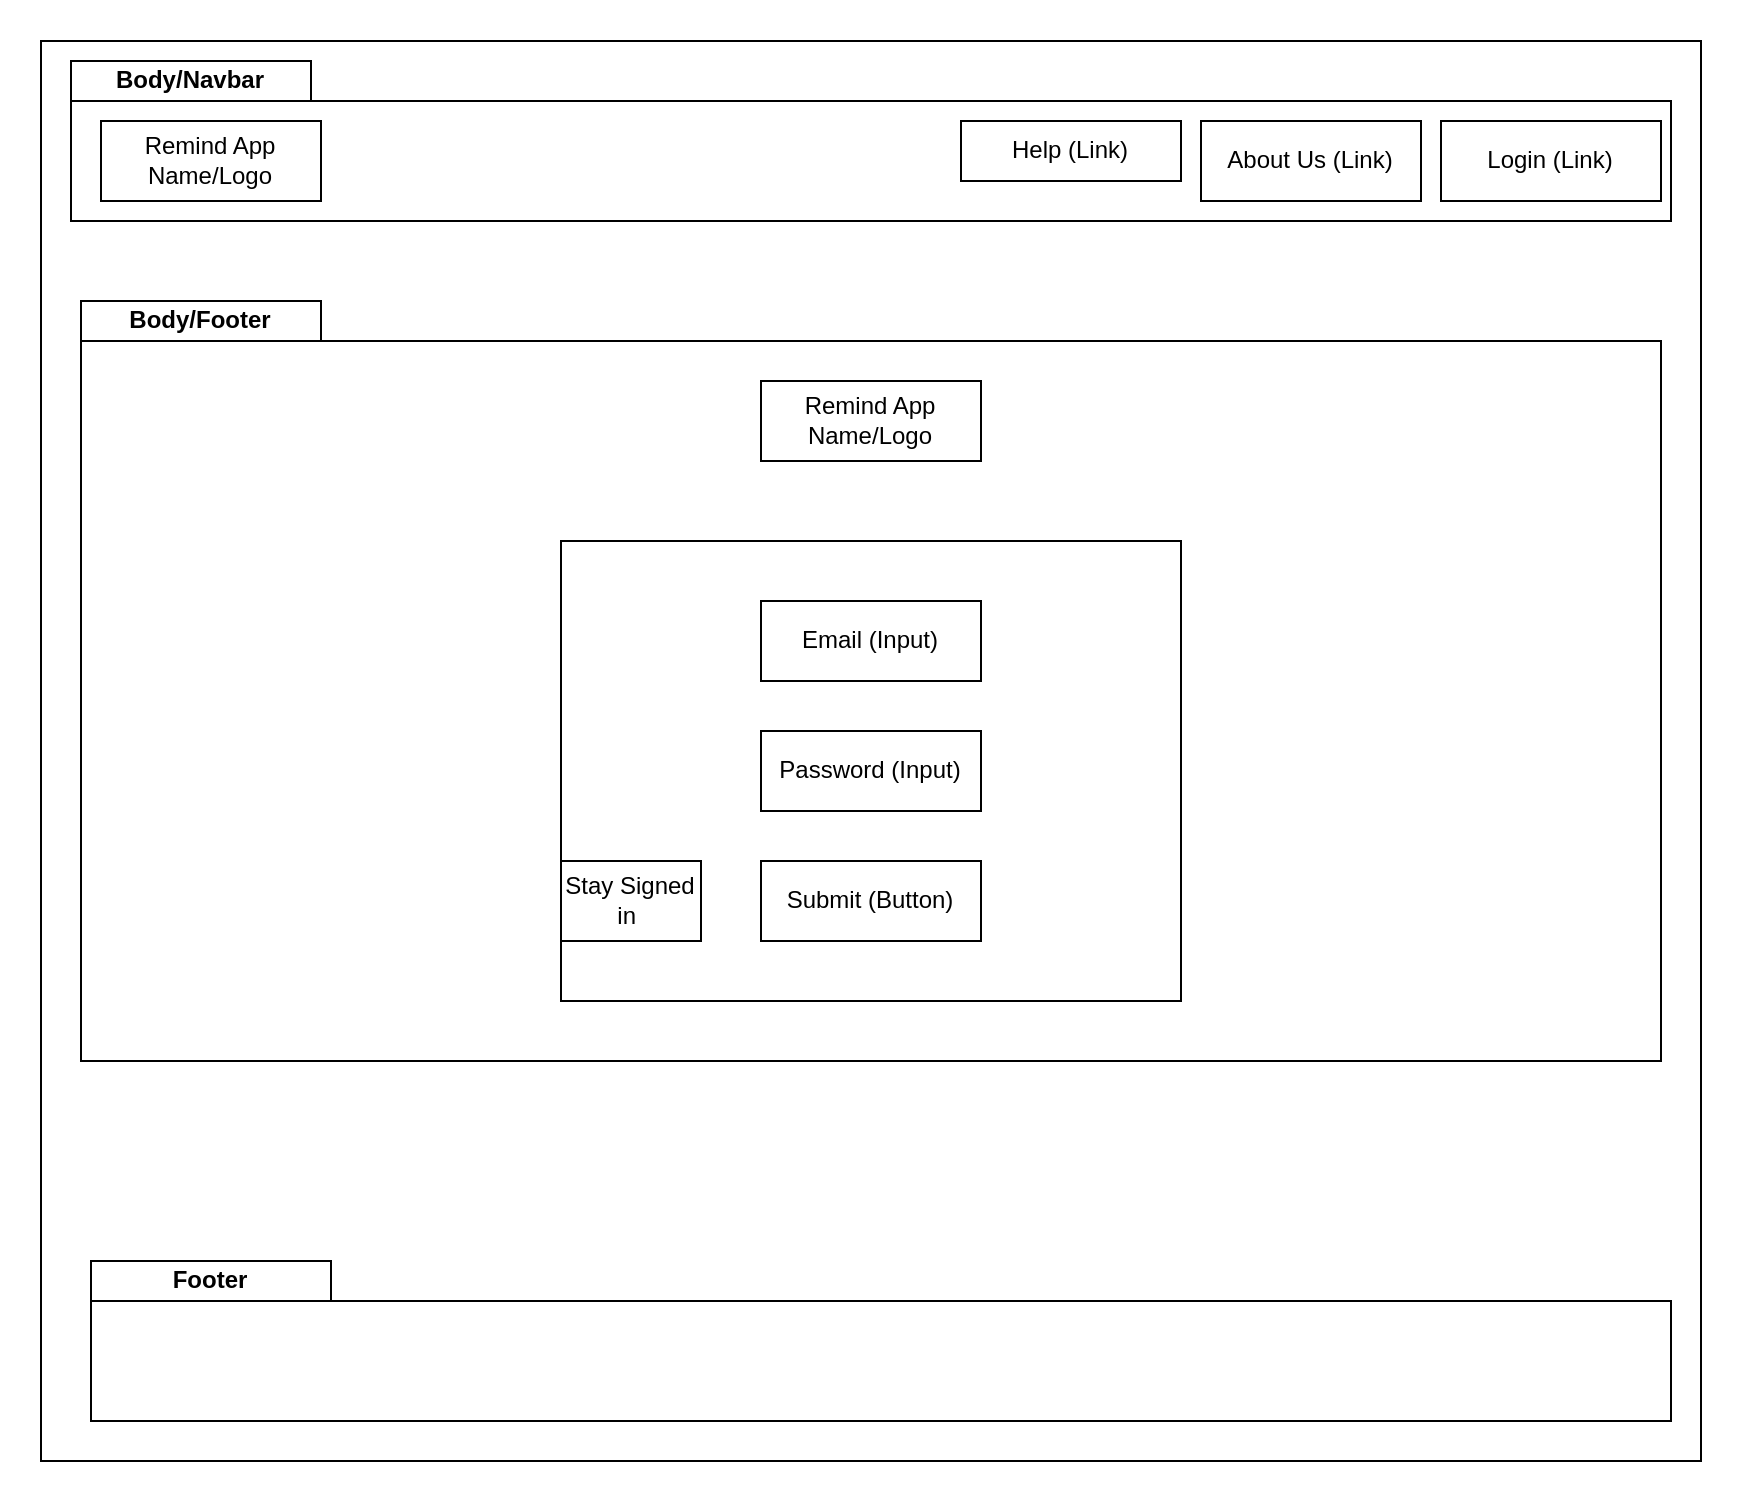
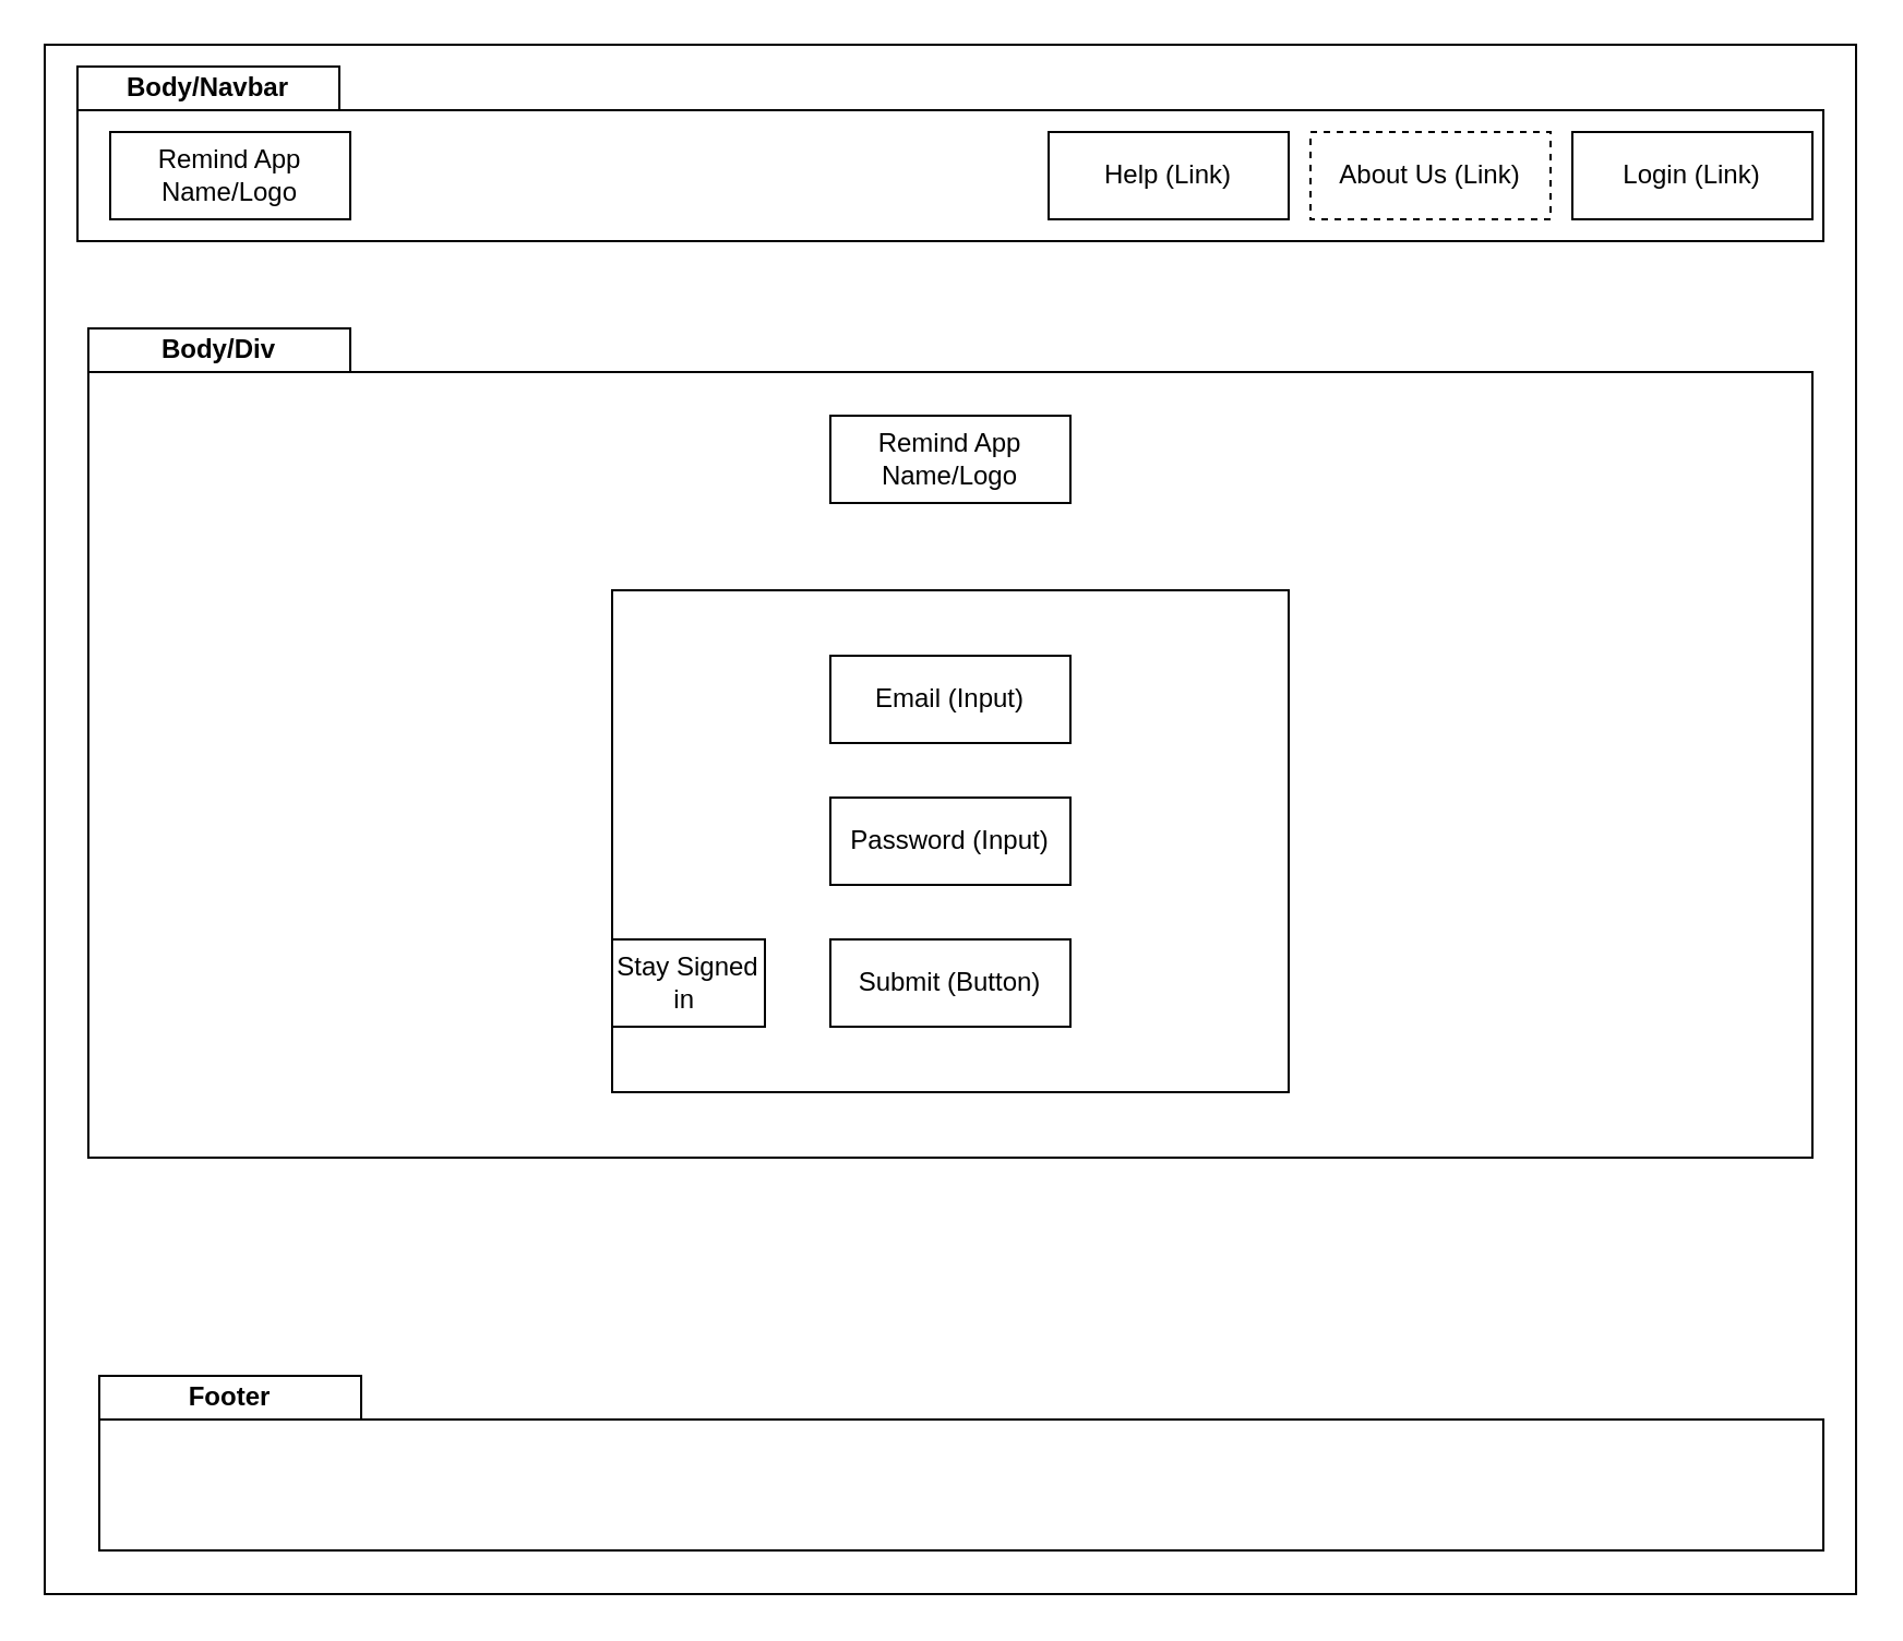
  <mxCell id="0" />
  <mxCell id="1" parent="0" />
  <mxCell id="2" value="" style="rounded=0;whiteSpace=wrap;html=1;" vertex="1" parent="1"><mxGeometry x="20" y="20" width="830" height="710" as="geometry" /></mxCell>
  <mxCell id="3" value="" style="rounded=0;whiteSpace=wrap;html=1;" vertex="1" parent="1"><mxGeometry x="35" y="50" width="800" height="60" as="geometry" /></mxCell>
  <mxCell id="4" value="" style="rounded=0;whiteSpace=wrap;html=1;" vertex="1" parent="1"><mxGeometry x="40" y="170" width="790" height="360" as="geometry" /></mxCell>
  <mxCell id="5" value="&lt;b&gt;Body/Navbar&lt;/b&gt;" style="rounded=0;whiteSpace=wrap;html=1;" vertex="1" parent="1"><mxGeometry x="35" y="30" width="120" height="20" as="geometry" /></mxCell>
- <mxCell id="6" value="&lt;b&gt;Body/Footer&lt;/b&gt;" style="rounded=0;whiteSpace=wrap;html=1;" vertex="1" parent="1"><mxGeometry x="40" y="150" width="120" height="20" as="geometry" /></mxCell>
+ <mxCell id="6" value="&lt;b&gt;Body/Div&lt;/b&gt;" style="rounded=0;whiteSpace=wrap;html=1;" vertex="1" parent="1"><mxGeometry x="40" y="150" width="120" height="20" as="geometry" /></mxCell>
  <mxCell id="7" value="Remind App Name/Logo" style="rounded=0;whiteSpace=wrap;html=1;" vertex="1" parent="1"><mxGeometry x="50" y="60" width="110" height="40" as="geometry" /></mxCell>
  <mxCell id="8" value="Login (Link)" style="rounded=0;whiteSpace=wrap;html=1;" vertex="1" parent="1"><mxGeometry x="720" y="60" width="110" height="40" as="geometry" /></mxCell>
- <mxCell id="9" value="About Us (Link)" style="rounded=0;whiteSpace=wrap;html=1;" vertex="1" parent="1"><mxGeometry x="600" y="60" width="110" height="40" as="geometry" /></mxCell>
+ <mxCell id="9" value="About Us (Link)" style="rounded=0;whiteSpace=wrap;html=1;dashed=1;" vertex="1" parent="1"><mxGeometry x="600" y="60" width="110" height="40" as="geometry" /></mxCell>
  <mxCell id="10" value="" style="rounded=0;whiteSpace=wrap;html=1;" vertex="1" parent="1"><mxGeometry x="280" y="270" width="310" height="230" as="geometry" /></mxCell>
  <mxCell id="11" value="Email (Input)" style="rounded=0;whiteSpace=wrap;html=1;" vertex="1" parent="1"><mxGeometry x="380" y="300" width="110" height="40" as="geometry" /></mxCell>
  <mxCell id="12" value="Password (Input)" style="rounded=0;whiteSpace=wrap;html=1;" vertex="1" parent="1"><mxGeometry x="380" y="365" width="110" height="40" as="geometry" /></mxCell>
  <mxCell id="13" value="" style="rounded=0;whiteSpace=wrap;html=1;align=left;" vertex="1" parent="1"><mxGeometry x="45" y="650" width="790" height="60" as="geometry" /></mxCell>
  <mxCell id="14" value="&lt;b&gt;Footer&lt;/b&gt;" style="rounded=0;whiteSpace=wrap;html=1;" vertex="1" parent="1"><mxGeometry x="45" y="630" width="120" height="20" as="geometry" /></mxCell>
  <mxCell id="15" value="Remind App Name/Logo" style="rounded=0;whiteSpace=wrap;html=1;" vertex="1" parent="1"><mxGeometry x="380" y="190" width="110" height="40" as="geometry" /></mxCell>
  <mxCell id="16" value="Submit (Button)" style="rounded=0;whiteSpace=wrap;html=1;" vertex="1" parent="1"><mxGeometry x="380" y="430" width="110" height="40" as="geometry" /></mxCell>
- <mxCell id="17" value="Help (Link)" style="rounded=0;whiteSpace=wrap;html=1;" vertex="1" parent="1"><mxGeometry x="480" y="60" width="110" height="30" as="geometry" /></mxCell>
+ <mxCell id="17" value="Help (Link)" style="rounded=0;whiteSpace=wrap;html=1;" vertex="1" parent="1"><mxGeometry x="480" y="60" width="110" height="40" as="geometry" /></mxCell>
  <mxCell id="18" value="Stay Signed in&amp;nbsp;" style="rounded=0;whiteSpace=wrap;html=1;" vertex="1" parent="1"><mxGeometry x="280" y="430" width="70" height="40" as="geometry" /></mxCell>
